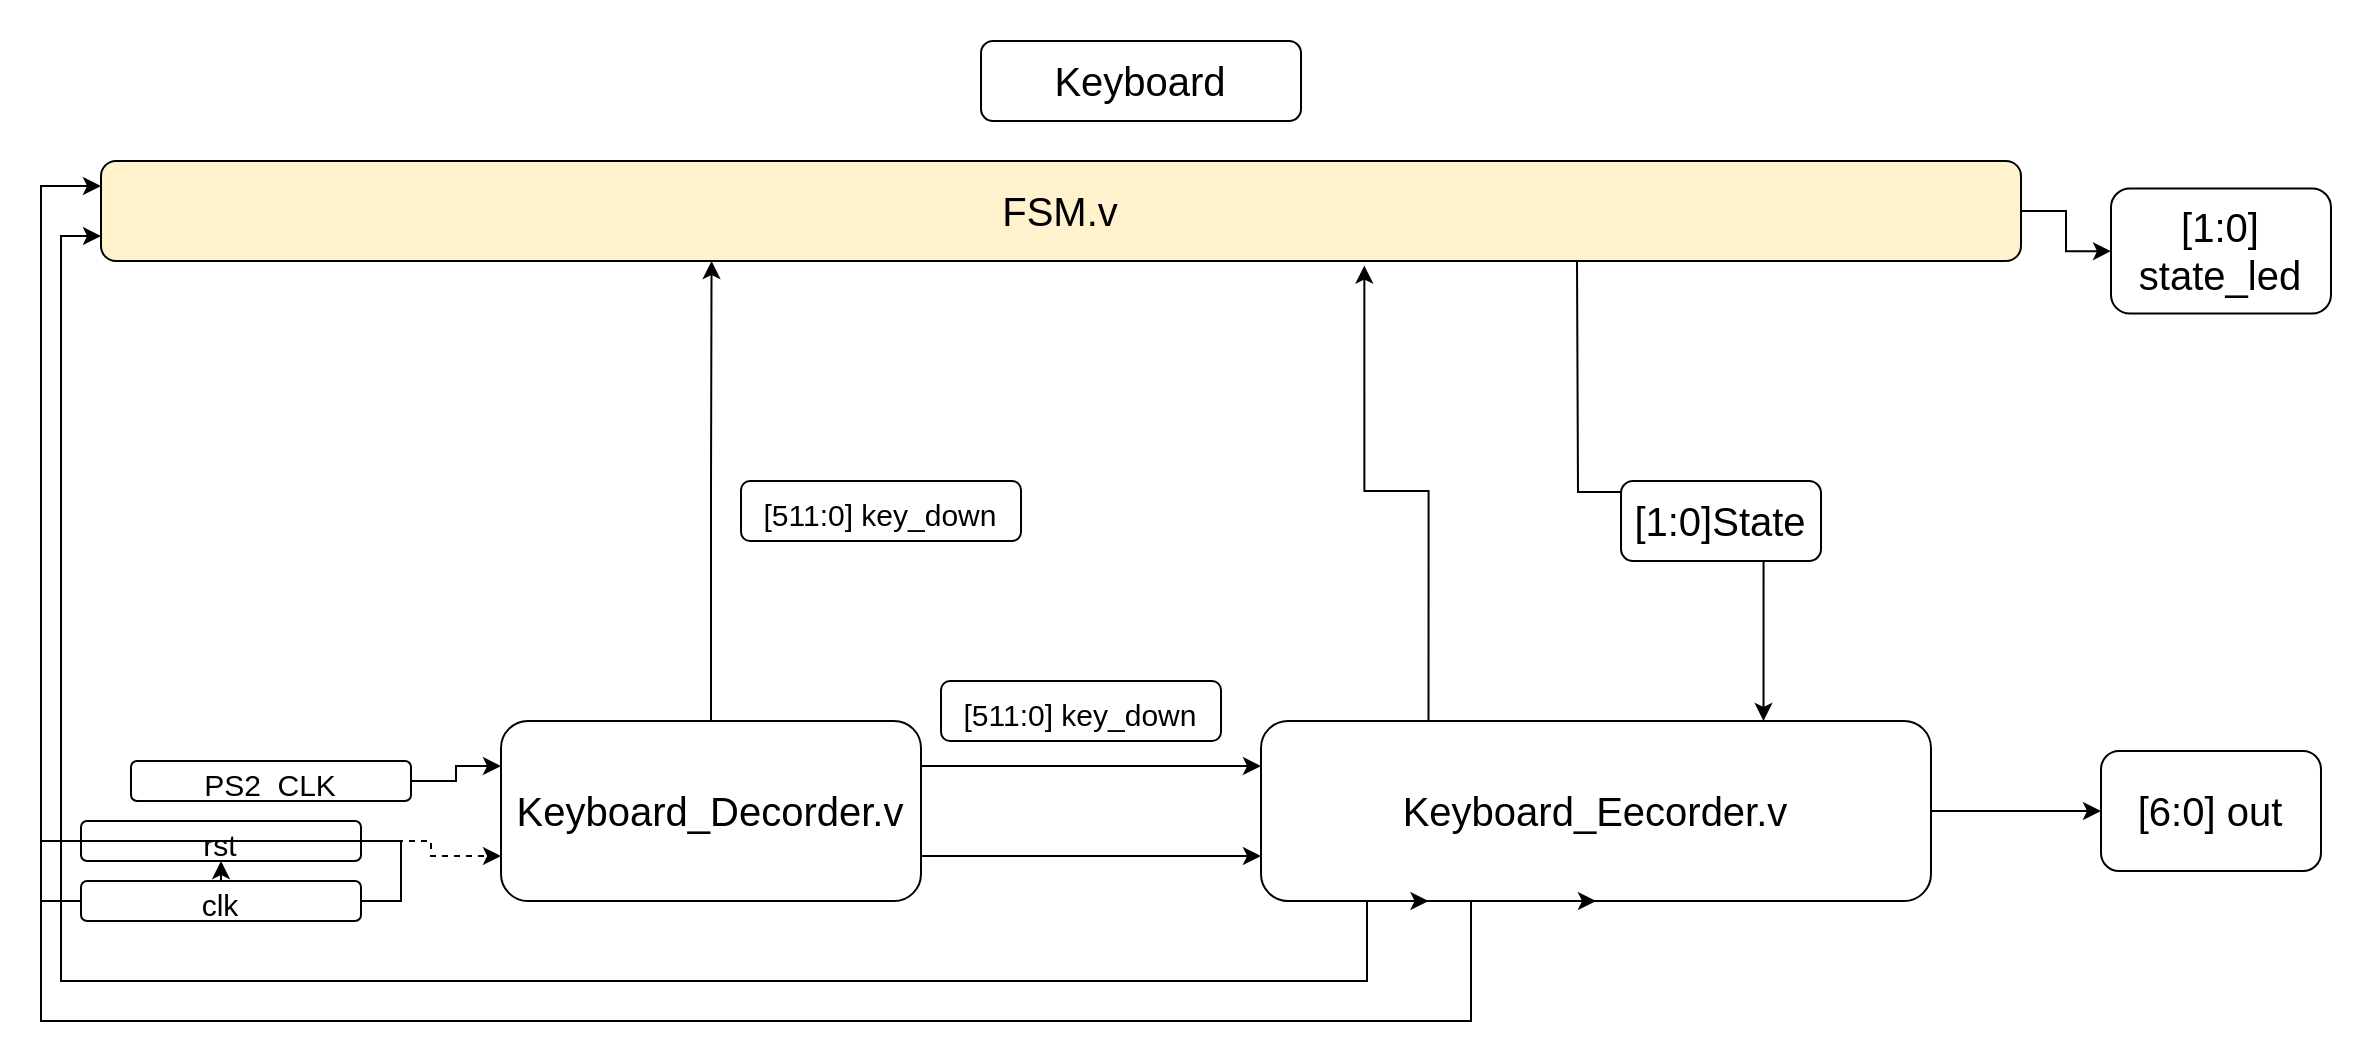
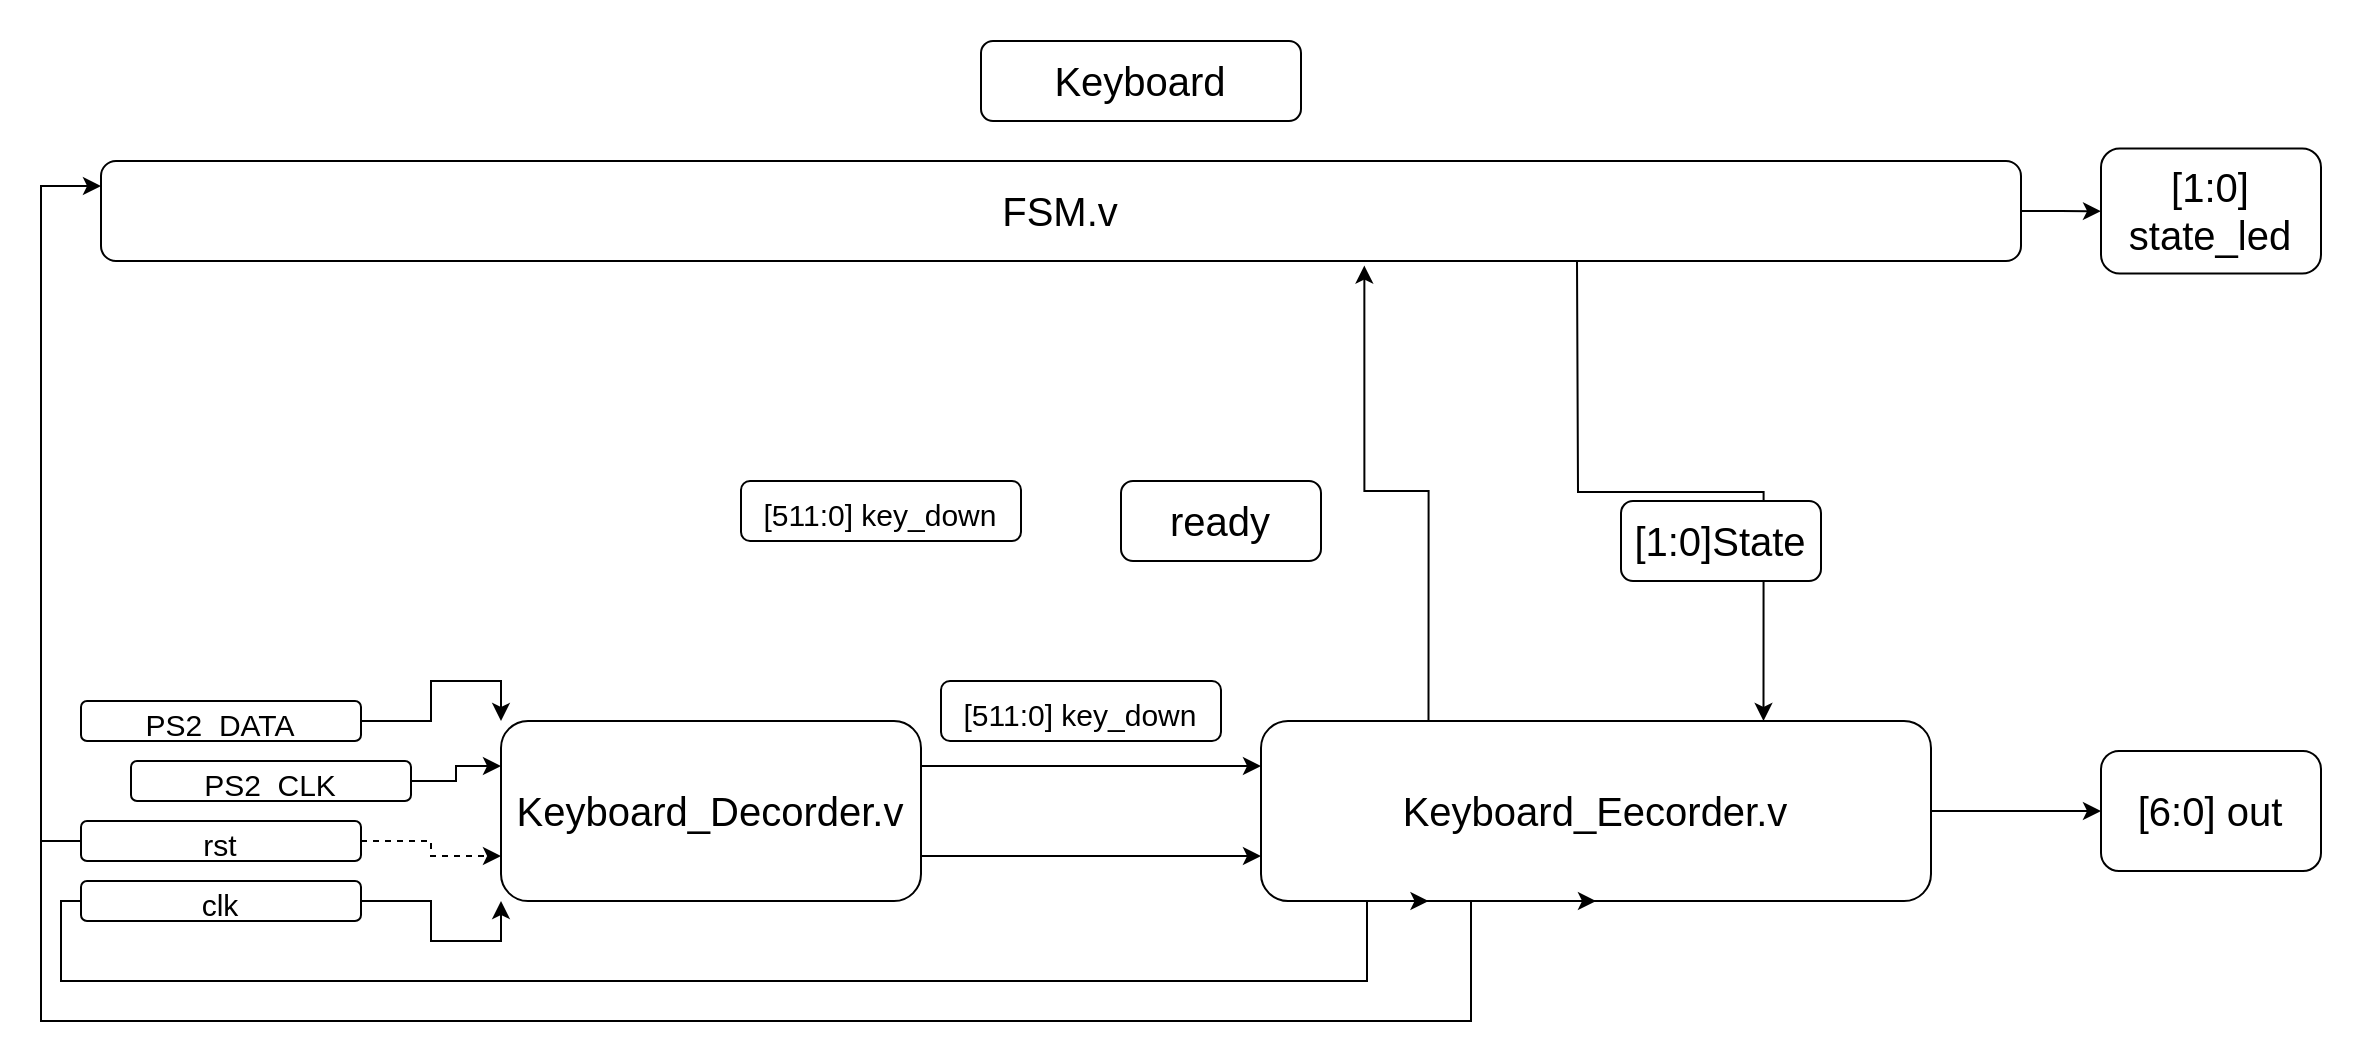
  <mxCell id="0" />
  <mxCell id="1" parent="0" />
  <mxCell id="2" style="edgeStyle=orthogonalEdgeStyle;rounded=0;orthogonalLoop=1;jettySize=auto;html=1;exitX=1;exitY=0.25;exitDx=0;exitDy=0;entryX=0;entryY=0.25;entryDx=0;entryDy=0;fontSize=20;" edge="1" parent="1" source="5" target="8"><mxGeometry relative="1" as="geometry" /></mxCell>
  <mxCell id="3" style="edgeStyle=orthogonalEdgeStyle;rounded=0;orthogonalLoop=1;jettySize=auto;html=1;exitX=1;exitY=0.75;exitDx=0;exitDy=0;entryX=0;entryY=0.75;entryDx=0;entryDy=0;fontSize=20;" edge="1" parent="1" source="5" target="8"><mxGeometry relative="1" as="geometry" /></mxCell>
- <mxCell id="4" style="edgeStyle=orthogonalEdgeStyle;rounded=0;orthogonalLoop=1;jettySize=auto;html=1;exitX=0.5;exitY=0;exitDx=0;exitDy=0;entryX=0.318;entryY=1;entryDx=0;entryDy=0;fontSize=20;entryPerimeter=0;" edge="1" parent="1" source="5" target="24"><mxGeometry relative="1" as="geometry" /></mxCell>
  <mxCell id="5" value="&lt;font style=&quot;font-size: 20px&quot;&gt;Keyboard_Decorder.v&lt;/font&gt;" style="rounded=1;whiteSpace=wrap;html=1;" vertex="1" parent="1"><mxGeometry x="250" y="360" width="210" height="90" as="geometry" /></mxCell>
  <mxCell id="6" value="" style="edgeStyle=orthogonalEdgeStyle;rounded=0;orthogonalLoop=1;jettySize=auto;html=1;" edge="1" parent="1" source="8" target="29"><mxGeometry relative="1" as="geometry" /></mxCell>
  <mxCell id="7" style="edgeStyle=orthogonalEdgeStyle;rounded=0;orthogonalLoop=1;jettySize=auto;html=1;exitX=0.25;exitY=0;exitDx=0;exitDy=0;entryX=0.658;entryY=1.046;entryDx=0;entryDy=0;entryPerimeter=0;fontSize=20;" edge="1" parent="1" source="8" target="24"><mxGeometry relative="1" as="geometry" /></mxCell>
  <mxCell id="8" value="&lt;span style=&quot;font-size: 20px&quot;&gt;Keyboard_Eecorder.v&lt;/span&gt;" style="whiteSpace=wrap;html=1;rounded=1;" vertex="1" parent="1"><mxGeometry x="630" y="360" width="335" height="90" as="geometry" /></mxCell>
  <mxCell id="9" value="&lt;font style=&quot;font-size: 15px&quot;&gt;[511:0] key_down&lt;/font&gt;" style="rounded=1;whiteSpace=wrap;html=1;fontSize=20;" vertex="1" parent="1"><mxGeometry x="470" y="340" width="140" height="30" as="geometry" /></mxCell>
+ <mxCell id="10" style="edgeStyle=orthogonalEdgeStyle;rounded=0;orthogonalLoop=1;jettySize=auto;html=1;exitX=1;exitY=0.5;exitDx=0;exitDy=0;entryX=0;entryY=0;entryDx=0;entryDy=0;fontSize=15;" edge="1" parent="1" source="11" target="5"><mxGeometry relative="1" as="geometry" /></mxCell>
+ <mxCell id="11" value="&lt;span style=&quot;font-size: 15px&quot;&gt;PS2_DATA&lt;/span&gt;" style="rounded=1;whiteSpace=wrap;html=1;fontSize=20;" vertex="1" parent="1"><mxGeometry x="40" y="350" width="140" height="20" as="geometry" /></mxCell>
  <mxCell id="12" style="edgeStyle=orthogonalEdgeStyle;rounded=0;orthogonalLoop=1;jettySize=auto;html=1;exitX=1;exitY=0.5;exitDx=0;exitDy=0;entryX=0;entryY=0.25;entryDx=0;entryDy=0;fontSize=15;" edge="1" parent="1" source="13" target="5"><mxGeometry relative="1" as="geometry" /></mxCell>
  <mxCell id="13" value="&lt;span style=&quot;font-size: 15px&quot;&gt;PS2_CLK&lt;/span&gt;" style="rounded=1;whiteSpace=wrap;html=1;fontSize=20;" vertex="1" parent="1"><mxGeometry x="65" y="380" width="140" height="20" as="geometry" /></mxCell>
  <mxCell id="14" style="edgeStyle=orthogonalEdgeStyle;rounded=0;orthogonalLoop=1;jettySize=auto;html=1;exitX=1;exitY=0.5;exitDx=0;exitDy=0;entryX=0;entryY=0.75;entryDx=0;entryDy=0;fontSize=15;dashed=1;" edge="1" parent="1" source="17" target="5"><mxGeometry relative="1" as="geometry" /></mxCell>
  <mxCell id="15" style="edgeStyle=orthogonalEdgeStyle;rounded=0;orthogonalLoop=1;jettySize=auto;html=1;exitX=0;exitY=0.5;exitDx=0;exitDy=0;entryX=0.5;entryY=1;entryDx=0;entryDy=0;fontSize=15;" edge="1" parent="1" source="17" target="8"><mxGeometry relative="1" as="geometry"><Array as="points"><mxPoint x="20" y="420" /><mxPoint x="20" y="510" /><mxPoint x="735" y="510" /></Array></mxGeometry></mxCell>
  <mxCell id="16" style="edgeStyle=orthogonalEdgeStyle;rounded=0;orthogonalLoop=1;jettySize=auto;html=1;exitX=0;exitY=0.5;exitDx=0;exitDy=0;entryX=0;entryY=0.25;entryDx=0;entryDy=0;fontSize=20;" edge="1" parent="1" source="17" target="24"><mxGeometry relative="1" as="geometry" /></mxCell>
  <mxCell id="17" value="&lt;span style=&quot;font-size: 15px&quot;&gt;rst&lt;/span&gt;" style="rounded=1;whiteSpace=wrap;html=1;fontSize=20;" vertex="1" parent="1"><mxGeometry x="40" y="410" width="140" height="20" as="geometry" /></mxCell>
- <mxCell id="18" style="edgeStyle=orthogonalEdgeStyle;rounded=0;orthogonalLoop=1;jettySize=auto;html=1;exitX=1;exitY=0.5;exitDx=0;exitDy=0;fontSize=15;" edge="1" parent="1" source="21" target="17"><mxGeometry relative="1" as="geometry" /></mxCell>
+ <mxCell id="18" style="edgeStyle=orthogonalEdgeStyle;rounded=0;orthogonalLoop=1;jettySize=auto;html=1;exitX=1;exitY=0.5;exitDx=0;exitDy=0;entryX=0;entryY=1;entryDx=0;entryDy=0;fontSize=15;" edge="1" parent="1" source="21" target="5"><mxGeometry relative="1" as="geometry" /></mxCell>
  <mxCell id="19" style="edgeStyle=orthogonalEdgeStyle;rounded=0;orthogonalLoop=1;jettySize=auto;html=1;exitX=0;exitY=0.5;exitDx=0;exitDy=0;entryX=0.25;entryY=1;entryDx=0;entryDy=0;fontSize=15;" edge="1" parent="1" source="21" target="8"><mxGeometry relative="1" as="geometry"><Array as="points"><mxPoint x="30" y="450" /><mxPoint x="30" y="490" /><mxPoint x="683" y="490" /></Array></mxGeometry></mxCell>
- <mxCell id="20" style="edgeStyle=orthogonalEdgeStyle;rounded=0;orthogonalLoop=1;jettySize=auto;html=1;exitX=0;exitY=0.5;exitDx=0;exitDy=0;entryX=0;entryY=0.75;entryDx=0;entryDy=0;fontSize=20;" edge="1" parent="1" source="21" target="24"><mxGeometry relative="1" as="geometry"><Array as="points"><mxPoint x="30" y="450" /><mxPoint x="30" y="118" /></Array></mxGeometry></mxCell>
  <mxCell id="21" value="&lt;span style=&quot;font-size: 15px&quot;&gt;clk&lt;/span&gt;" style="rounded=1;whiteSpace=wrap;html=1;fontSize=20;" vertex="1" parent="1"><mxGeometry x="40" y="440" width="140" height="20" as="geometry" /></mxCell>
  <mxCell id="22" value="" style="edgeStyle=orthogonalEdgeStyle;rounded=0;orthogonalLoop=1;jettySize=auto;html=1;" edge="1" parent="1" source="24" target="27"><mxGeometry relative="1" as="geometry" /></mxCell>
  <mxCell id="23" style="edgeStyle=orthogonalEdgeStyle;rounded=0;orthogonalLoop=1;jettySize=auto;html=1;entryX=0.75;entryY=0;entryDx=0;entryDy=0;fontSize=20;" edge="1" parent="1" target="8"><mxGeometry relative="1" as="geometry"><mxPoint x="788" y="130" as="sourcePoint" /></mxGeometry></mxCell>
- <mxCell id="24" value="&lt;span style=&quot;font-size: 20px&quot;&gt;FSM.v&lt;/span&gt;" style="whiteSpace=wrap;html=1;rounded=1;fillColor=#fff2cc;" vertex="1" parent="1"><mxGeometry x="50" y="80" width="960" height="50" as="geometry" /></mxCell>
+ <mxCell id="24" value="&lt;span style=&quot;font-size: 20px&quot;&gt;FSM.v&lt;/span&gt;" style="whiteSpace=wrap;html=1;rounded=1;" vertex="1" parent="1"><mxGeometry x="50" y="80" width="960" height="50" as="geometry" /></mxCell>
  <mxCell id="25" value="&lt;font style=&quot;font-size: 15px&quot;&gt;[511:0] key_down&lt;br&gt;&lt;/font&gt;" style="rounded=1;whiteSpace=wrap;html=1;fontSize=20;" vertex="1" parent="1"><mxGeometry x="370" width="140" height="30" as="geometry" y="240" /></mxCell>
  <mxCell id="26" value="&lt;font style=&quot;font-size: 20px&quot;&gt;Keyboard&lt;/font&gt;" style="whiteSpace=wrap;html=1;rounded=1;" vertex="1" parent="1"><mxGeometry x="490" y="20" width="160" height="40" as="geometry" /></mxCell>
- <mxCell id="27" value="&lt;font style=&quot;font-size: 20px&quot;&gt;[1:0] state_led&lt;/font&gt;" style="whiteSpace=wrap;html=1;rounded=1;" vertex="1" parent="1"><mxGeometry x="1055" y="93.75" width="110" height="62.5" as="geometry" /></mxCell>
- <mxCell id="28" value="&lt;font style=&quot;font-size: 20px&quot;&gt;[1:0]State&lt;/font&gt;" style="whiteSpace=wrap;html=1;rounded=1;" vertex="1" parent="1"><mxGeometry x="810" width="100" height="40" as="geometry" y="240" /></mxCell>
+ <mxCell id="27" value="&lt;font style=&quot;font-size: 20px&quot;&gt;[1:0] state_led&lt;/font&gt;" style="whiteSpace=wrap;html=1;rounded=1;" vertex="1" parent="1"><mxGeometry x="1050" y="73.75" width="110" height="62.5" as="geometry" /></mxCell>
+ <mxCell id="28" value="&lt;font style=&quot;font-size: 20px&quot;&gt;[1:0]State&lt;/font&gt;" style="whiteSpace=wrap;html=1;rounded=1;" vertex="1" parent="1"><mxGeometry x="810" y="250" width="100" height="40" as="geometry" /></mxCell>
  <mxCell id="29" value="&lt;font style=&quot;font-size: 20px;&quot;&gt;[6:0] out&lt;/font&gt;" style="whiteSpace=wrap;html=1;rounded=1;" vertex="1" parent="1"><mxGeometry x="1050" y="375" width="110" height="60" as="geometry" /></mxCell>
+ <mxCell id="30" value="&lt;font style=&quot;font-size: 20px&quot;&gt;ready&lt;/font&gt;" style="whiteSpace=wrap;html=1;rounded=1;" vertex="1" parent="1"><mxGeometry x="560" width="100" height="40" as="geometry" y="240" /></mxCell>
